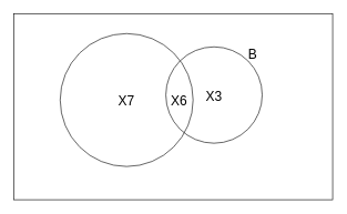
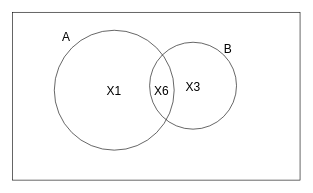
  <mxCell id="0" />
  <mxCell id="1" parent="0" />
  <mxCell id="2" value="" style="rounded=0;whiteSpace=wrap;html=1;" vertex="1" parent="1"><mxGeometry x="20" y="20" width="480" height="280" as="geometry" /></mxCell>
- <mxCell id="3" value="X7" style="ellipse;whiteSpace=wrap;html=1;aspect=fixed;fillColor=none;fontSize=20;" vertex="1" parent="1"><mxGeometry x="90" y="50" width="200" height="200" as="geometry" /></mxCell>
+ <mxCell id="3" value="X1" style="ellipse;whiteSpace=wrap;html=1;aspect=fixed;fillColor=none;fontSize=20;" vertex="1" parent="1"><mxGeometry x="90" y="50" width="200" height="200" as="geometry" /></mxCell>
  <mxCell id="4" value="X3" style="ellipse;whiteSpace=wrap;html=1;aspect=fixed;fillColor=none;fontSize=20;" vertex="1" parent="1"><mxGeometry x="249" y="70" width="145" height="145" as="geometry" /></mxCell>
+ <mxCell id="5" value="A" style="text;html=1;strokeColor=none;fillColor=none;align=center;verticalAlign=middle;whiteSpace=wrap;rounded=0;fontSize=20;" vertex="1" parent="1"><mxGeometry x="90" y="50" width="40" height="20" as="geometry" /></mxCell>
  <mxCell id="6" value="B" style="text;html=1;strokeColor=none;fillColor=none;align=center;verticalAlign=middle;whiteSpace=wrap;rounded=0;fontSize=20;" vertex="1" parent="1"><mxGeometry x="360" y="70" width="40" height="20" as="geometry" /></mxCell>
  <mxCell id="7" value="X6" style="text;html=1;strokeColor=none;fillColor=none;align=center;verticalAlign=middle;whiteSpace=wrap;rounded=0;fontSize=20;" vertex="1" parent="1"><mxGeometry x="249" y="140" width="40" height="20" as="geometry" /></mxCell>
